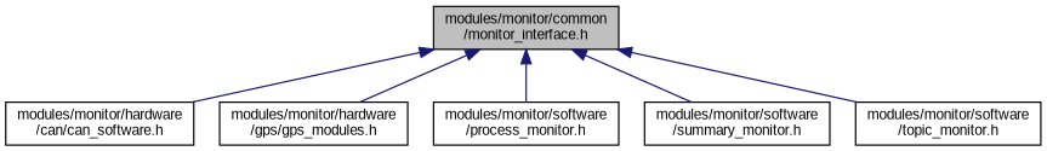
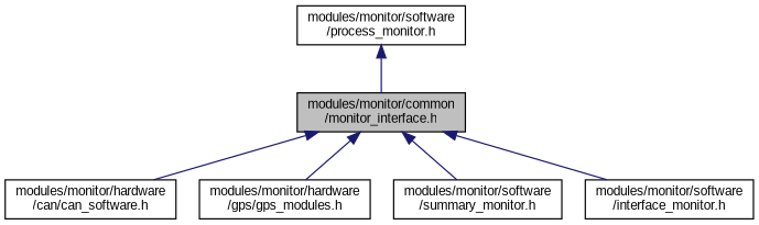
  digraph {
    fontname="Liberation Sans"
    node [color=black fillcolor=white fontname="Liberation Sans" fontsize=10 shape=record style=filled]
    edge [color=midnightblue dir=back fontname="Liberation Sans" fontsize=10 labelfontname=Helvetica labelfontsize=10 style=solid]
    n1 [fillcolor=grey75 fontcolor=black height=0.2 label="modules/monitor/common\l/monitor_interface.h" width=0.4]
    n2 [height=0.2 label="modules/monitor/hardware\l/can/can_software.h" width=0.4]
    n3 [height=0.2 label="modules/monitor/hardware\l/gps/gps_modules.h" width=0.4]
    n4 [height=0.2 label="modules/monitor/software\l/process_monitor.h" width=0.4]
    n5 [height=0.2 label="modules/monitor/software\l/summary_monitor.h" width=0.4]
-   n6 [height=0.2 label="modules/monitor/software\l/topic_monitor.h" width=0.4]
+   n6 [height=0.2 label="modules/monitor/software\l/interface_monitor.h" width=0.4]
    n1 -> n2
    n1 -> n3
-   n1 -> n4
+   n4 -> n1
    n1 -> n5
    n1 -> n6
  }
